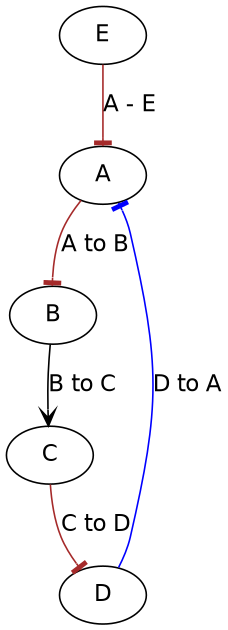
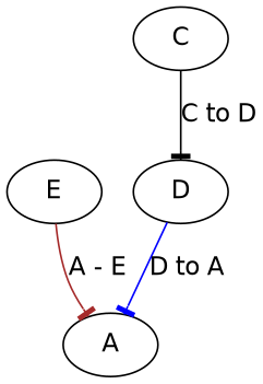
  digraph {
    fontname="DejaVu Sans"
    node [fontname="DejaVu Sans"]
    edge [arrowhead=tee color=brown fontname="DejaVu Sans"]
    n1 [label=A]
-   n2 [label=B]
    n3 [label=C]
    n4 [label=E]
    n5 [label=D]
-   n1 -> n2 [label="A to B"]
-   n2 -> n3 [arrowhead=vee color=black label="B to C"]
-   n3 -> n5 [label="C to D"]
+   n3 -> n5 [color=black label="C to D"]
    n4 -> n1 [label="A - E"]
    n5 -> n1 [color=blue label="D to A"]
  }
